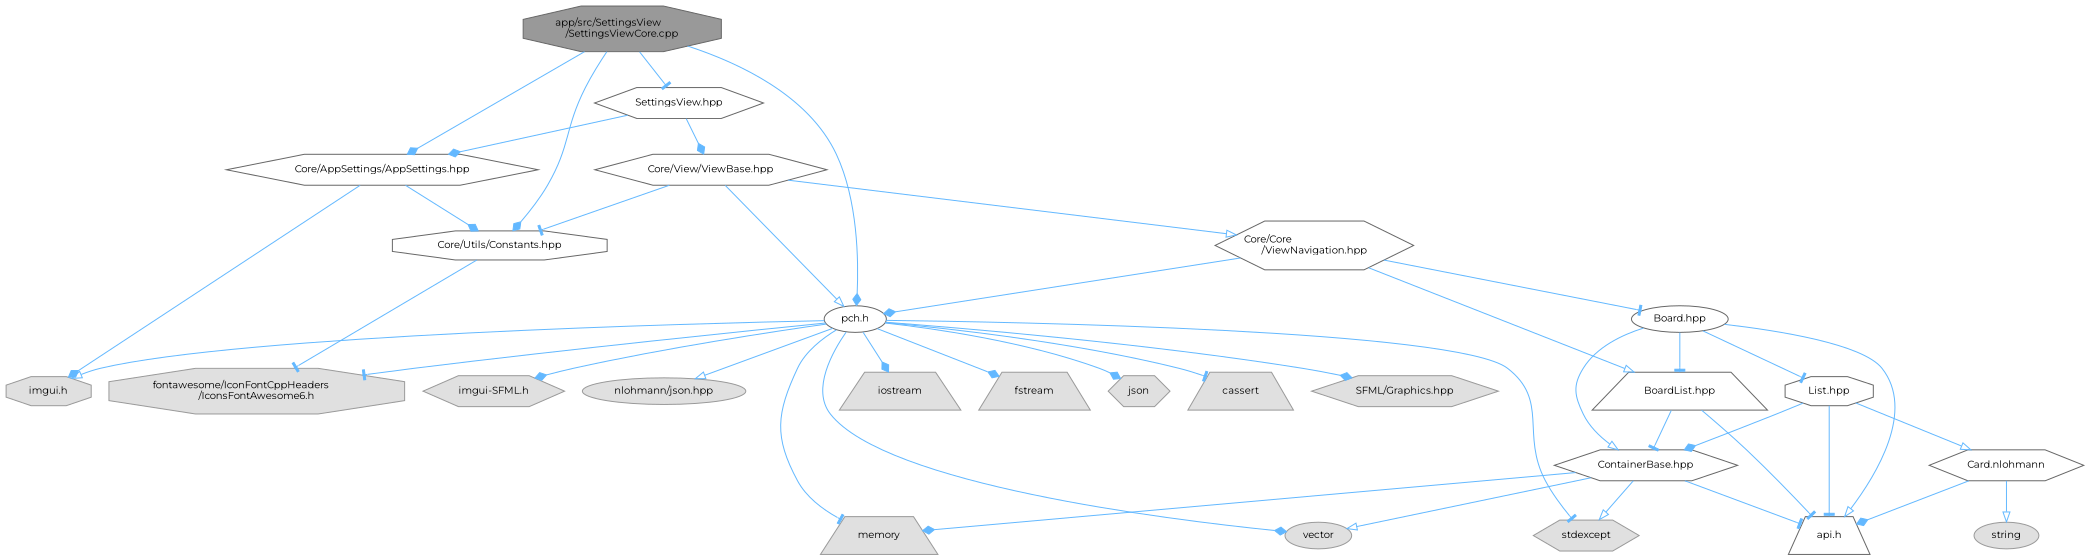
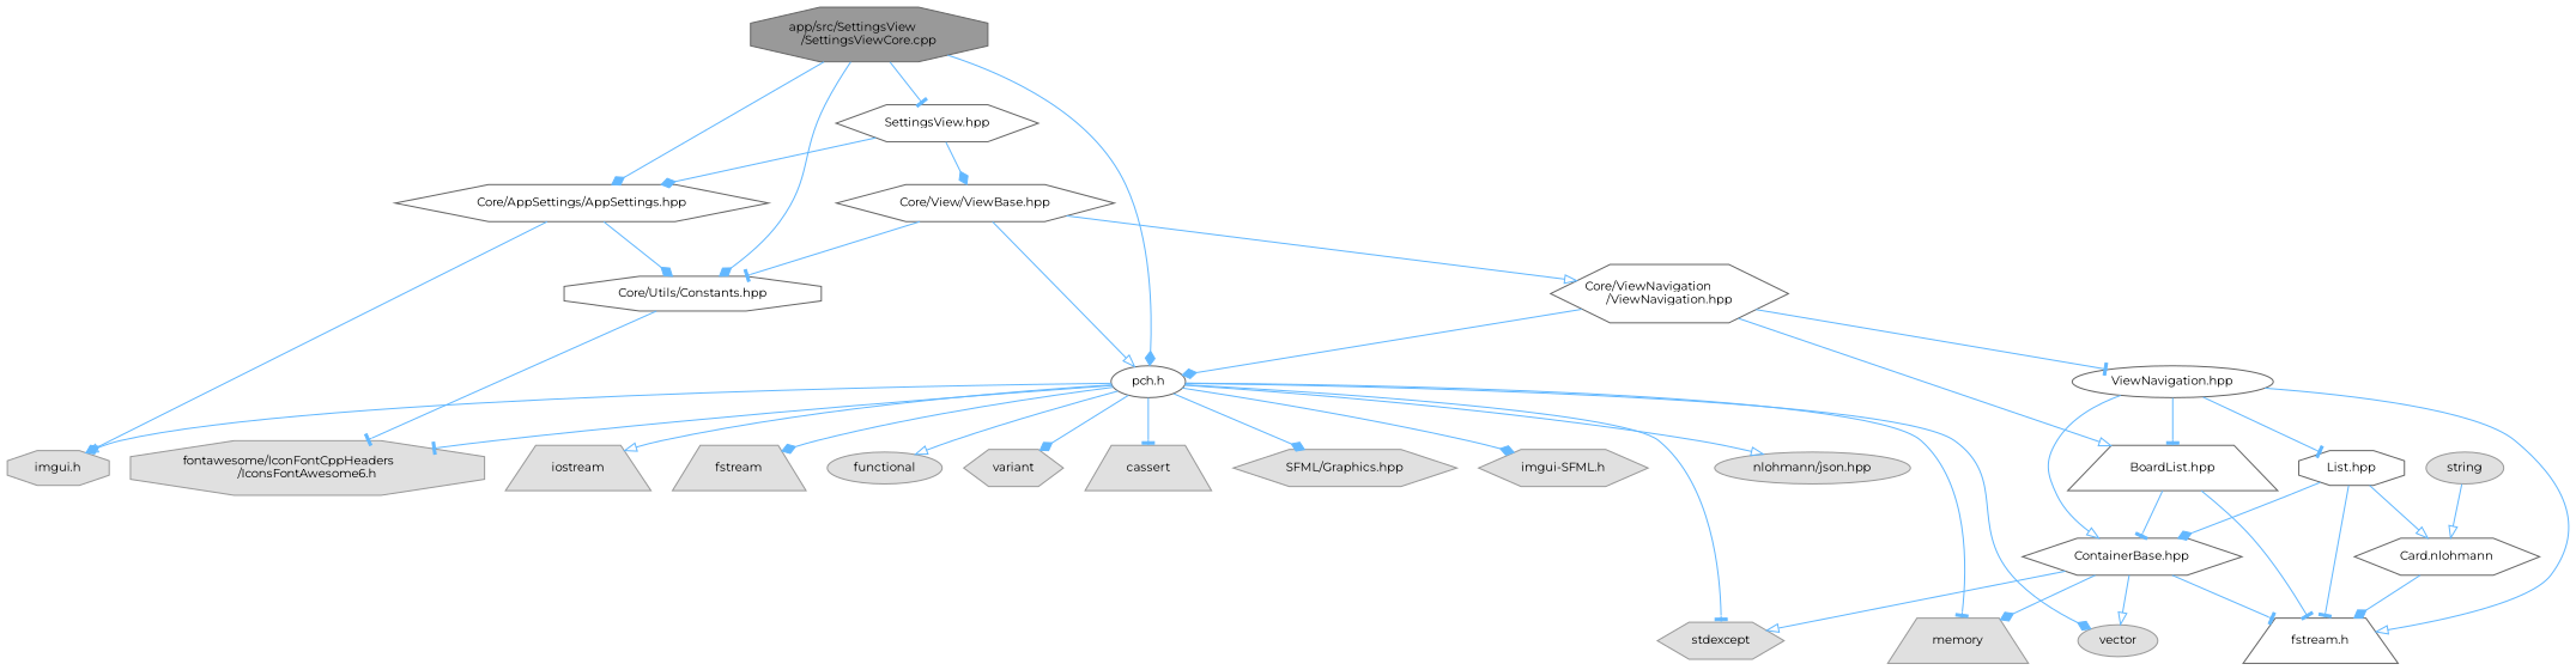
  digraph {
    fontname=Montserrat
    node [color=grey60 fillcolor="#E0E0E0" fontname=Montserrat fontsize=10 shape=hexagon style=filled]
    edge [arrowhead=diamond color=steelblue1 fontname=Montserrat fontsize=10 labelfontname=Helvetica labelfontsize=10 style=solid]
    n1 [color=gray40 fillcolor=grey60 fontcolor=black height=0.2 label="app/src/SettingsView\l/SettingsViewCore.cpp" shape=octagon width=0.4]
    n2 [color=grey40 fillcolor=white height=0.2 label="Core/AppSettings/AppSettings.hpp" width=0.4]
    n3 [color=grey40 fillcolor=white height=0.2 label="Core/Utils/Constants.hpp" shape=octagon width=0.4]
    n4 [color=grey40 fillcolor=white height=0.2 label="pch.h" shape=ellipse width=0.4]
    n5 [color=grey40 fillcolor=white height=0.2 label="SettingsView.hpp" width=0.4]
    n6 [height=0.2 label="imgui.h" shape=octagon width=0.4]
    n7 [height=0.2 label="fontawesome/IconFontCppHeaders\l/IconsFontAwesome6.h" shape=octagon width=0.4]
    n8 [height=0.2 label=vector shape=ellipse width=0.4]
    n9 [height=0.2 label=iostream shape=trapezium width=0.4]
    n10 [height=0.2 label=fstream shape=trapezium width=0.4]
    n11 [height=0.2 label=stdexcept width=0.4]
+   n12 [height=0.2 label=functional shape=ellipse width=0.4]
    n13 [height=0.2 label=memory shape=trapezium width=0.4]
-   n14 [height=0.2 label=json width=0.4]
+   n14 [height=0.2 label=variant width=0.4]
    n15 [height=0.2 label=cassert shape=trapezium width=0.4]
    n16 [height=0.2 label="SFML/Graphics.hpp" width=0.4]
    n17 [height=0.2 label="imgui-SFML.h" width=0.4]
    n18 [height=0.2 label="nlohmann/json.hpp" shape=ellipse width=0.4]
    n19 [color=grey40 fillcolor=white height=0.2 label="Core/View/ViewBase.hpp" width=0.4]
-   n20 [color=grey40 fillcolor=white height=0.2 label="Core/Core\l/ViewNavigation.hpp" width=0.4]
-   n21 [color=grey40 fillcolor=white height=0.2 label="Board.hpp" shape=ellipse width=0.4]
+   n20 [color=grey40 fillcolor=white height=0.2 label="Core/ViewNavigation\l/ViewNavigation.hpp" width=0.4]
+   n21 [color=grey40 fillcolor=white height=0.2 label="ViewNavigation.hpp" shape=ellipse width=0.4]
    n22 [color=grey40 fillcolor=white height=0.2 label="BoardList.hpp" shape=trapezium width=0.4]
    n23 [color=grey40 fillcolor=white height=0.2 label="ContainerBase.hpp" width=0.4]
-   n24 [color=grey40 fillcolor=white height=0.2 label="api.h" shape=trapezium width=0.4]
+   n24 [color=grey40 fillcolor=white height=0.2 label="fstream.h" shape=trapezium width=0.4]
    n25 [color=grey40 fillcolor=white height=0.2 label="List.hpp" shape=octagon width=0.4]
    n26 [color=grey40 fillcolor=white height=0.2 label="Card.nlohmann" width=0.4]
    n27 [height=0.2 label=string shape=ellipse width=0.4]
    n1 -> n2
    n1 -> n3
    n1 -> n4
    n1 -> n5 [arrowhead=tee]
    n2 -> n3
    n2 -> n6
    n3 -> n7 [arrowhead=tee]
    n4 -> n6 [arrowhead=onormal]
    n4 -> n7 [arrowhead=tee]
    n4 -> n8
-   n4 -> n9
+   n4 -> n9 [arrowhead=onormal]
    n4 -> n10
    n4 -> n11 [arrowhead=tee]
+   n4 -> n12 [arrowhead=onormal]
    n4 -> n13 [arrowhead=tee]
    n4 -> n14
    n4 -> n15 [arrowhead=tee]
    n4 -> n16
    n4 -> n17
    n4 -> n18 [arrowhead=onormal]
    n5 -> n2
    n5 -> n19
    n19 -> n3 [arrowhead=tee]
    n19 -> n4 [arrowhead=onormal]
    n19 -> n20 [arrowhead=onormal]
    n20 -> n4
    n20 -> n21 [arrowhead=tee]
    n20 -> n22 [arrowhead=onormal]
    n21 -> n22 [arrowhead=tee]
    n21 -> n23 [arrowhead=onormal]
    n21 -> n24 [arrowhead=onormal]
    n21 -> n25 [arrowhead=tee]
    n22 -> n23 [arrowhead=tee]
    n22 -> n24 [arrowhead=tee]
    n23 -> n8 [arrowhead=onormal]
    n23 -> n11 [arrowhead=onormal]
    n23 -> n13
    n23 -> n24 [arrowhead=tee]
    n25 -> n23
    n25 -> n24 [arrowhead=tee]
    n25 -> n26 [arrowhead=onormal]
    n26 -> n24
-   n26 -> n27 [arrowhead=onormal]
+   n27 -> n26 [arrowhead=onormal]
  }
